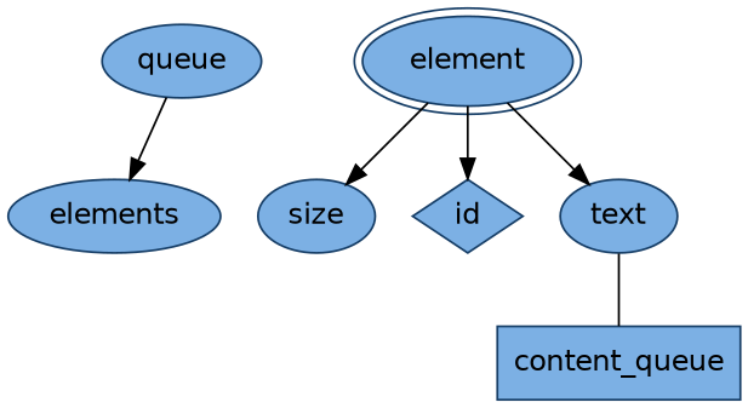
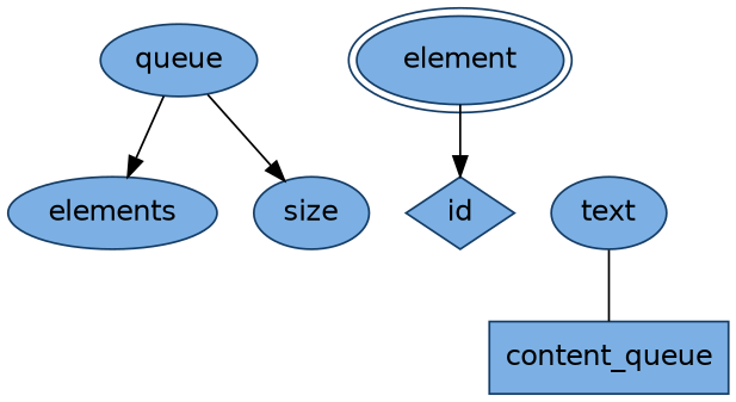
  digraph {
    fontname="DejaVu Sans"
    node [color="#153d66" fillcolor="#7cb0e4" fontname="DejaVu Sans" peripheries=1 shape=ellipse style=filled]
    edge [arrowhead=normal fontname="DejaVu Sans"]
    n1 [label=queue]
    n2 [label=size]
    n3 [label=elements]
    n4 [label=element peripheries=2]
    n5 [label=id shape=diamond]
    n6 [label=text]
    n7 [label=content_queue shape=box]
    subgraph sub_1 {
      n1
    }
    subgraph sub_2 {
      n2
    }
    subgraph sub_3 {
      n3
    }
    subgraph sub_4 {
      n4
    }
    subgraph sub_5 {
      n5
    }
    subgraph sub_6 {
      n6
    }
    subgraph sub_7 {
      n7
    }
-   n4 -> n2
+   n1 -> n2
    n1 -> n3
    n4 -> n5
-   n4 -> n6
    n6 -> n7 [arrowhead=none]
  }
